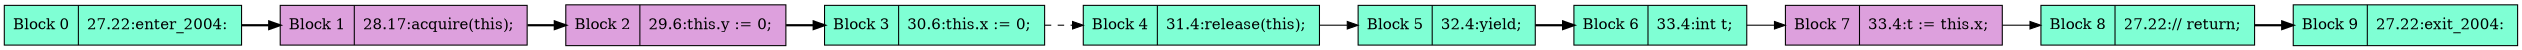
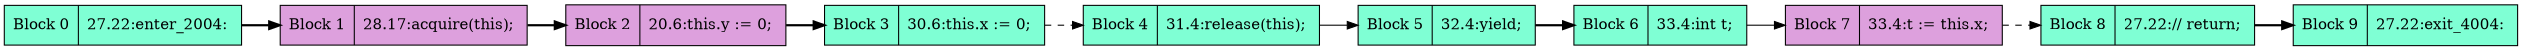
  digraph {
    rankdir=LR
    node [fillcolor=aquamarine shape=record style=filled]
    edge [style=bold]
    n1 [label="{Block 0|27.22:enter_2004: \n}"]
    n2 [fillcolor=plum label="{Block 1|28.17:acquire(this); \n}"]
-   n3 [fillcolor=plum label="{Block 2|29.6:this.y := 0; \n}"]
+   n3 [fillcolor=plum label="{Block 2|20.6:this.y := 0; \n}"]
    n4 [label="{Block 3|30.6:this.x := 0; \n}"]
    n5 [label="{Block 4|31.4:release(this); \n}"]
    n6 [label="{Block 5|32.4:yield; \n}"]
    n7 [label="{Block 6|33.4:int t; \n}"]
    n8 [fillcolor=plum label="{Block 7|33.4:t := this.x; \n}"]
    n9 [label="{Block 8|27.22:// return; \n}"]
-   n10 [label="{Block 9|27.22:exit_2004: \n}"]
+   n10 [label="{Block 9|27.22:exit_4004: \n}"]
    n1 -> n2
    n2 -> n3
    n3 -> n4
    n4 -> n5 [style=dashed]
    n5 -> n6 [style=solid]
    n6 -> n7
    n7 -> n8 [style=solid]
-   n8 -> n9 [style=solid]
+   n8 -> n9 [style=dashed]
    n9 -> n10
  }
